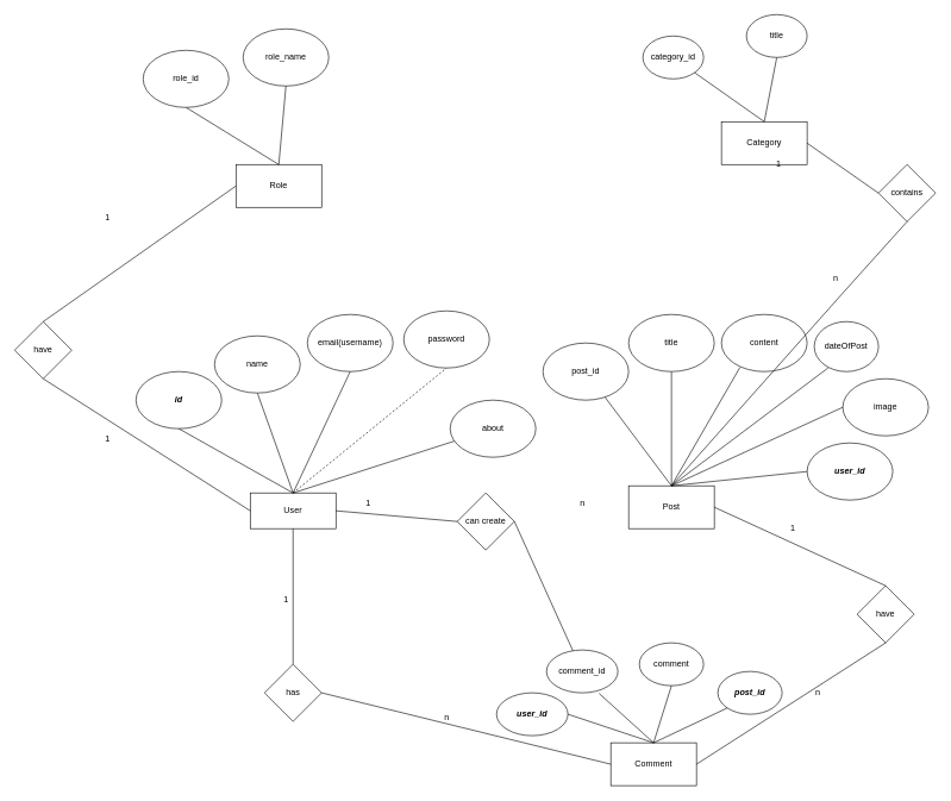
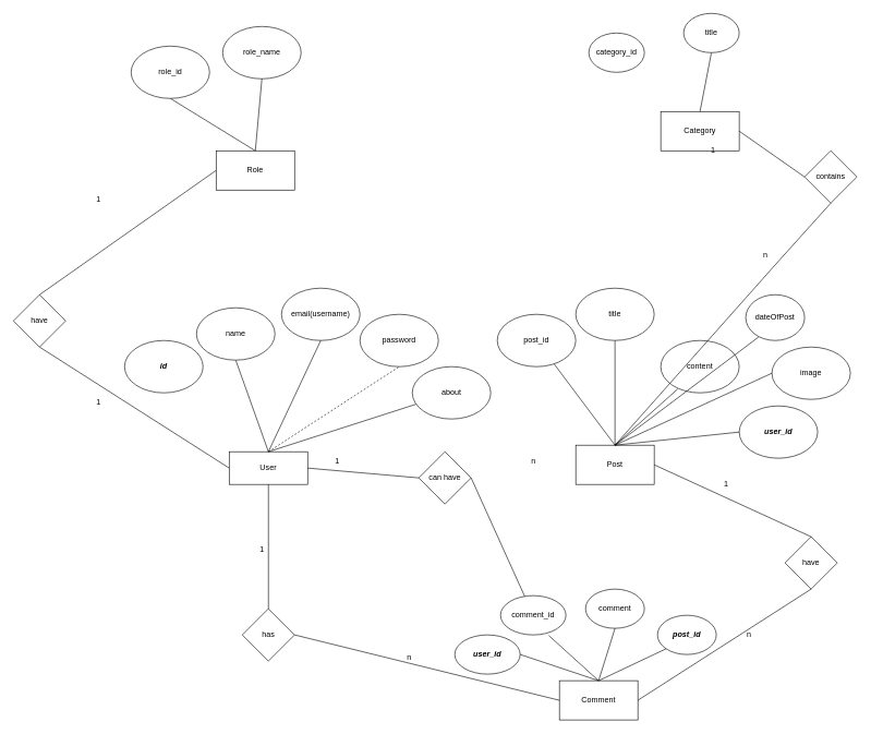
  <mxCell id="0" />
  <mxCell id="1" parent="0" />
  <mxCell id="2" value="User" style="rounded=0;whiteSpace=wrap;html=1;" vertex="1" parent="1"><mxGeometry x="350" y="690" width="120" height="50" as="geometry" /></mxCell>
  <mxCell id="3" value="&lt;b&gt;&lt;i&gt;id&lt;/i&gt;&lt;/b&gt;" style="ellipse;whiteSpace=wrap;html=1;" vertex="1" parent="1"><mxGeometry x="190" y="520" width="120" height="80" as="geometry" /></mxCell>
- <mxCell id="4" value="" style="endArrow=none;html=1;rounded=0;entryX=0.5;entryY=1;entryDx=0;entryDy=0;exitX=0.5;exitY=0;exitDx=0;exitDy=0;" edge="1" parent="1" source="2" target="3"><mxGeometry width="50" height="50" relative="1" as="geometry"><mxPoint x="680" y="750" as="sourcePoint" /><mxPoint x="730" y="700" as="targetPoint" /></mxGeometry></mxCell>
  <mxCell id="5" value="" style="endArrow=none;html=1;rounded=0;entryX=0.5;entryY=1;entryDx=0;entryDy=0;" edge="1" target="6" parent="1"><mxGeometry width="50" height="50" relative="1" as="geometry"><mxPoint x="410" y="690" as="sourcePoint" /><mxPoint x="890" y="670" as="targetPoint" /></mxGeometry></mxCell>
  <mxCell id="6" value="name" style="ellipse;whiteSpace=wrap;html=1;" vertex="1" parent="1"><mxGeometry x="300" y="470" width="120" height="80" as="geometry" /></mxCell>
  <mxCell id="7" value="email(username)" style="ellipse;whiteSpace=wrap;html=1;" vertex="1" parent="1"><mxGeometry x="430" width="120" height="80" as="geometry" y="440" /></mxCell>
  <mxCell id="8" value="" style="endArrow=none;html=1;rounded=0;entryX=0.5;entryY=1;entryDx=0;entryDy=0;" edge="1" target="7" parent="1"><mxGeometry width="50" height="50" relative="1" as="geometry"><mxPoint x="410" y="690" as="sourcePoint" /><mxPoint x="900" y="680" as="targetPoint" /></mxGeometry></mxCell>
- <mxCell id="9" value="password" style="ellipse;whiteSpace=wrap;html=1;" vertex="1" parent="1"><mxGeometry x="565" y="435" width="120" height="80" as="geometry" /></mxCell>
+ <mxCell id="9" value="password" style="ellipse;whiteSpace=wrap;html=1;" vertex="1" parent="1"><mxGeometry x="550" y="480" width="120" height="80" as="geometry" /></mxCell>
  <mxCell id="10" value="" style="endArrow=none;html=1;rounded=0;entryX=0.5;entryY=1;entryDx=0;entryDy=0;exitX=0.5;exitY=0;exitDx=0;exitDy=0;dashed=1;" edge="1" target="9" parent="1" source="2"><mxGeometry width="50" height="50" relative="1" as="geometry"><mxPoint x="430" y="710" as="sourcePoint" /><mxPoint x="910" y="690" as="targetPoint" /></mxGeometry></mxCell>
  <mxCell id="11" value="about" style="ellipse;whiteSpace=wrap;html=1;" vertex="1" parent="1"><mxGeometry x="630" y="560" width="120" height="80" as="geometry" /></mxCell>
  <mxCell id="12" value="" style="endArrow=none;html=1;rounded=0;" edge="1" target="11" parent="1"><mxGeometry width="50" height="50" relative="1" as="geometry"><mxPoint x="410" y="690" as="sourcePoint" /><mxPoint x="1130" y="720" as="targetPoint" /></mxGeometry></mxCell>
  <mxCell id="13" value="Post" style="rounded=0;whiteSpace=wrap;html=1;" vertex="1" parent="1"><mxGeometry x="880" y="680" width="120" height="60" as="geometry" /></mxCell>
  <mxCell id="14" value="" style="endArrow=none;html=1;rounded=0;" edge="1" target="15" parent="1"><mxGeometry width="50" height="50" relative="1" as="geometry"><mxPoint x="940" y="680" as="sourcePoint" /><mxPoint x="1425" y="695" as="targetPoint" /></mxGeometry></mxCell>
  <mxCell id="15" value="post_id" style="ellipse;whiteSpace=wrap;html=1;" vertex="1" parent="1"><mxGeometry x="760" y="480" width="120" height="80" as="geometry" /></mxCell>
  <mxCell id="16" value="" style="endArrow=none;html=1;rounded=0;" edge="1" target="17" parent="1"><mxGeometry width="50" height="50" relative="1" as="geometry"><mxPoint x="940" y="680" as="sourcePoint" /><mxPoint x="1435" y="705" as="targetPoint" /></mxGeometry></mxCell>
  <mxCell id="17" value="title" style="ellipse;whiteSpace=wrap;html=1;" vertex="1" parent="1"><mxGeometry x="880" width="120" height="80" as="geometry" y="440" /></mxCell>
- <mxCell id="18" value="content" style="ellipse;whiteSpace=wrap;html=1;" vertex="1" parent="1"><mxGeometry x="1010" width="120" height="80" as="geometry" y="440" /></mxCell>
+ <mxCell id="18" value="content" style="ellipse;whiteSpace=wrap;html=1;" vertex="1" parent="1"><mxGeometry x="1010" y="520" width="120" height="80" as="geometry" /></mxCell>
  <mxCell id="19" value="&lt;i&gt;&lt;b&gt;user_id&lt;/b&gt;&lt;/i&gt;" style="ellipse;whiteSpace=wrap;html=1;" vertex="1" parent="1"><mxGeometry x="1130" y="620" width="120" height="80" as="geometry" /></mxCell>
  <mxCell id="20" value="" style="endArrow=none;html=1;rounded=0;entryX=0.217;entryY=0.925;entryDx=0;entryDy=0;entryPerimeter=0;" edge="1" parent="1" target="18"><mxGeometry width="50" height="50" relative="1" as="geometry"><mxPoint x="940" y="680" as="sourcePoint" /><mxPoint x="1050" y="640" as="targetPoint" /></mxGeometry></mxCell>
  <mxCell id="21" value="" style="endArrow=none;html=1;rounded=0;entryX=0;entryY=0.5;entryDx=0;entryDy=0;" edge="1" parent="1" target="19"><mxGeometry width="50" height="50" relative="1" as="geometry"><mxPoint x="940" y="680" as="sourcePoint" /><mxPoint x="1086.04" y="574" as="targetPoint" /></mxGeometry></mxCell>
- <mxCell id="22" value="can create" style="rhombus;whiteSpace=wrap;html=1;" vertex="1" parent="1"><mxGeometry x="640" y="690" width="80" height="80" as="geometry" /></mxCell>
+ <mxCell id="22" value="can have" style="rhombus;whiteSpace=wrap;html=1;" vertex="1" parent="1"><mxGeometry x="640" y="690" width="80" height="80" as="geometry" /></mxCell>
  <mxCell id="23" value="1" style="text;html=1;align=center;verticalAlign=middle;resizable=0;points=[];autosize=1;strokeColor=none;fillColor=none;" vertex="1" parent="1"><mxGeometry x="500" y="690" width="30" height="30" as="geometry" /></mxCell>
  <mxCell id="24" value="n&lt;br&gt;" style="text;html=1;align=center;verticalAlign=middle;resizable=0;points=[];autosize=1;strokeColor=none;fillColor=none;" vertex="1" parent="1"><mxGeometry x="800" y="690" width="30" height="30" as="geometry" /></mxCell>
  <mxCell id="25" value="Comment" style="rounded=0;whiteSpace=wrap;html=1;" vertex="1" parent="1"><mxGeometry x="855" y="1040" width="120" height="60" as="geometry" /></mxCell>
  <mxCell id="26" value="comment_id" style="ellipse;whiteSpace=wrap;html=1;" vertex="1" parent="1"><mxGeometry x="765" y="910" width="100" height="60" as="geometry" /></mxCell>
  <mxCell id="27" value="comment" style="ellipse;whiteSpace=wrap;html=1;" vertex="1" parent="1"><mxGeometry x="895" y="900" width="90" height="60" as="geometry" /></mxCell>
  <mxCell id="28" value="&lt;b&gt;&lt;i&gt;post_id&lt;/i&gt;&lt;/b&gt;" style="ellipse;whiteSpace=wrap;html=1;" vertex="1" parent="1"><mxGeometry x="1005" y="940" width="90" height="60" as="geometry" /></mxCell>
  <mxCell id="29" value="&lt;i&gt;&lt;b&gt;user_id&lt;/b&gt;&lt;/i&gt;" style="ellipse;whiteSpace=wrap;html=1;" vertex="1" parent="1"><mxGeometry x="695" y="970" width="100" height="60" as="geometry" /></mxCell>
  <mxCell id="30" value="" style="endArrow=none;html=1;rounded=0;entryX=0.5;entryY=1;entryDx=0;entryDy=0;exitX=0.5;exitY=0;exitDx=0;exitDy=0;" edge="1" parent="1" source="25" target="27"><mxGeometry width="50" height="50" relative="1" as="geometry"><mxPoint x="890" y="1040" as="sourcePoint" /><mxPoint x="940" y="970" as="targetPoint" /></mxGeometry></mxCell>
  <mxCell id="31" value="" style="endArrow=none;html=1;rounded=0;entryX=0.736;entryY=1.014;entryDx=0;entryDy=0;entryPerimeter=0;" edge="1" parent="1" target="26"><mxGeometry width="50" height="50" relative="1" as="geometry"><mxPoint x="915" y="1040" as="sourcePoint" /><mxPoint x="975" y="940" as="targetPoint" /></mxGeometry></mxCell>
  <mxCell id="32" value="" style="endArrow=none;html=1;rounded=0;entryX=0;entryY=1;entryDx=0;entryDy=0;exitX=0.5;exitY=0;exitDx=0;exitDy=0;" edge="1" parent="1" source="25" target="28"><mxGeometry width="50" height="50" relative="1" as="geometry"><mxPoint x="925" y="990" as="sourcePoint" /><mxPoint x="975" y="940" as="targetPoint" /></mxGeometry></mxCell>
  <mxCell id="33" value="" style="endArrow=none;html=1;rounded=0;entryX=1;entryY=0.5;entryDx=0;entryDy=0;" edge="1" parent="1" target="29"><mxGeometry width="50" height="50" relative="1" as="geometry"><mxPoint x="915" y="1040" as="sourcePoint" /><mxPoint x="975" y="940" as="targetPoint" /></mxGeometry></mxCell>
  <mxCell id="34" value="has" style="rhombus;whiteSpace=wrap;html=1;" vertex="1" parent="1"><mxGeometry x="370" y="930" width="80" height="80" as="geometry" /></mxCell>
  <mxCell id="35" value="1" style="text;html=1;align=center;verticalAlign=middle;resizable=0;points=[];autosize=1;strokeColor=none;fillColor=none;" vertex="1" parent="1"><mxGeometry x="385" y="825" width="30" height="30" as="geometry" /></mxCell>
  <mxCell id="36" value="n" style="text;html=1;align=center;verticalAlign=middle;resizable=0;points=[];autosize=1;strokeColor=none;fillColor=none;" vertex="1" parent="1"><mxGeometry x="610" y="990" width="30" height="30" as="geometry" /></mxCell>
  <mxCell id="37" value="have" style="rhombus;whiteSpace=wrap;html=1;" vertex="1" parent="1"><mxGeometry x="1200" y="820" width="80" height="80" as="geometry" /></mxCell>
  <mxCell id="38" value="" style="endArrow=none;html=1;rounded=0;entryX=1;entryY=0.5;entryDx=0;entryDy=0;exitX=0.5;exitY=0;exitDx=0;exitDy=0;" edge="1" parent="1" source="37" target="13"><mxGeometry width="50" height="50" relative="1" as="geometry"><mxPoint x="1000" y="870" as="sourcePoint" /><mxPoint x="1050" y="820" as="targetPoint" /></mxGeometry></mxCell>
  <mxCell id="39" value="" style="endArrow=none;html=1;rounded=0;entryX=0.5;entryY=1;entryDx=0;entryDy=0;exitX=1;exitY=0.5;exitDx=0;exitDy=0;" edge="1" parent="1" source="25" target="37"><mxGeometry width="50" height="50" relative="1" as="geometry"><mxPoint x="1010" y="870" as="sourcePoint" /><mxPoint x="1050" y="820" as="targetPoint" /></mxGeometry></mxCell>
  <mxCell id="40" value="1" style="text;html=1;align=center;verticalAlign=middle;resizable=0;points=[];autosize=1;strokeColor=none;fillColor=none;" vertex="1" parent="1"><mxGeometry x="1095" y="725" width="30" height="30" as="geometry" /></mxCell>
  <mxCell id="41" value="n" style="text;html=1;align=center;verticalAlign=middle;resizable=0;points=[];autosize=1;strokeColor=none;fillColor=none;" vertex="1" parent="1"><mxGeometry x="1130" y="955" width="30" height="30" as="geometry" /></mxCell>
  <mxCell id="42" value="" style="endArrow=none;html=1;rounded=0;entryX=0.5;entryY=1;entryDx=0;entryDy=0;" edge="1" parent="1" source="34" target="2"><mxGeometry width="50" height="50" relative="1" as="geometry"><mxPoint x="680" y="900" as="sourcePoint" /><mxPoint x="730" y="850" as="targetPoint" /></mxGeometry></mxCell>
  <mxCell id="43" value="" style="endArrow=none;html=1;rounded=0;entryX=1;entryY=0.5;entryDx=0;entryDy=0;exitX=0;exitY=0.5;exitDx=0;exitDy=0;" edge="1" parent="1" source="25" target="34"><mxGeometry width="50" height="50" relative="1" as="geometry"><mxPoint x="680" y="900" as="sourcePoint" /><mxPoint x="730" y="850" as="targetPoint" /></mxGeometry></mxCell>
  <mxCell id="44" value="" style="endArrow=none;html=1;rounded=0;entryX=1;entryY=0.5;entryDx=0;entryDy=0;exitX=0;exitY=0.5;exitDx=0;exitDy=0;" edge="1" parent="1" source="22" target="2"><mxGeometry width="50" height="50" relative="1" as="geometry"><mxPoint x="770" y="880" as="sourcePoint" /><mxPoint x="820" y="830" as="targetPoint" /></mxGeometry></mxCell>
  <mxCell id="45" value="" style="endArrow=none;html=1;rounded=0;exitX=1;exitY=0.5;exitDx=0;exitDy=0;" edge="1" parent="1" source="22" target="26"><mxGeometry width="50" height="50" relative="1" as="geometry"><mxPoint x="770" y="880" as="sourcePoint" /><mxPoint x="820" y="830" as="targetPoint" /></mxGeometry></mxCell>
  <mxCell id="46" value="image" style="ellipse;whiteSpace=wrap;html=1;" vertex="1" parent="1"><mxGeometry x="1180" y="530" width="120" height="80" as="geometry" /></mxCell>
  <mxCell id="47" value="" style="endArrow=none;html=1;rounded=0;entryX=0;entryY=0.5;entryDx=0;entryDy=0;" edge="1" target="46" parent="1"><mxGeometry width="50" height="50" relative="1" as="geometry"><mxPoint x="940" y="680" as="sourcePoint" /><mxPoint x="1156.04" y="484" as="targetPoint" /></mxGeometry></mxCell>
  <mxCell id="48" value="dateOfPost" style="ellipse;whiteSpace=wrap;html=1;" vertex="1" parent="1"><mxGeometry x="1140" y="450" width="90" height="70" as="geometry" /></mxCell>
  <mxCell id="49" value="" style="endArrow=none;html=1;rounded=0;entryX=0.217;entryY=0.925;entryDx=0;entryDy=0;entryPerimeter=0;" edge="1" target="48" parent="1"><mxGeometry width="50" height="50" relative="1" as="geometry"><mxPoint x="940" y="680" as="sourcePoint" /><mxPoint x="1330" y="690" as="targetPoint" /></mxGeometry></mxCell>
  <mxCell id="50" value="Category" style="rounded=0;whiteSpace=wrap;html=1;" vertex="1" parent="1"><mxGeometry x="1010" y="170" width="120" height="60" as="geometry" /></mxCell>
  <mxCell id="51" value="category_id" style="ellipse;whiteSpace=wrap;html=1;" vertex="1" parent="1"><mxGeometry x="900" y="50" width="85" height="60" as="geometry" /></mxCell>
- <mxCell id="52" value="" style="endArrow=none;html=1;rounded=0;exitX=0.5;exitY=0;exitDx=0;exitDy=0;" edge="1" parent="1" source="50" target="51"><mxGeometry width="50" height="50" relative="1" as="geometry"><mxPoint x="1030" y="300" as="sourcePoint" /><mxPoint x="1080" y="250" as="targetPoint" /></mxGeometry></mxCell>
  <mxCell id="53" value="" style="endArrow=none;html=1;rounded=0;exitX=0.5;exitY=1;exitDx=0;exitDy=0;" edge="1" parent="1" source="54"><mxGeometry width="50" height="50" relative="1" as="geometry"><mxPoint x="1080" y="70" as="sourcePoint" /><mxPoint x="1070" y="170" as="targetPoint" /></mxGeometry></mxCell>
  <mxCell id="54" value="title" style="ellipse;whiteSpace=wrap;html=1;" vertex="1" parent="1"><mxGeometry x="1045" y="20" width="85" height="60" as="geometry" /></mxCell>
  <mxCell id="55" value="contains" style="rhombus;whiteSpace=wrap;html=1;" vertex="1" parent="1"><mxGeometry x="1230" y="230" width="80" height="80" as="geometry" /></mxCell>
  <mxCell id="56" value="" style="endArrow=none;html=1;rounded=0;entryX=1;entryY=0.5;entryDx=0;entryDy=0;exitX=0;exitY=0.5;exitDx=0;exitDy=0;" edge="1" parent="1" source="55" target="50"><mxGeometry width="50" height="50" relative="1" as="geometry"><mxPoint x="930" y="520" as="sourcePoint" /><mxPoint x="980" y="470" as="targetPoint" /></mxGeometry></mxCell>
  <mxCell id="57" value="" style="endArrow=none;html=1;rounded=0;entryX=0.5;entryY=1;entryDx=0;entryDy=0;exitX=0.5;exitY=0;exitDx=0;exitDy=0;" edge="1" parent="1" source="13" target="55"><mxGeometry width="50" height="50" relative="1" as="geometry"><mxPoint x="1000" y="710" as="sourcePoint" /><mxPoint x="990" y="470" as="targetPoint" /><Array as="points"><mxPoint x="1180" y="410" /></Array></mxGeometry></mxCell>
  <mxCell id="58" value="1" style="text;html=1;align=center;verticalAlign=middle;resizable=0;points=[];autosize=1;strokeColor=none;fillColor=none;" vertex="1" parent="1"><mxGeometry x="1075" y="215" width="30" height="30" as="geometry" /></mxCell>
  <mxCell id="59" value="n" style="text;html=1;align=center;verticalAlign=middle;resizable=0;points=[];autosize=1;strokeColor=none;fillColor=none;" vertex="1" parent="1"><mxGeometry x="1155" y="375" width="30" height="30" as="geometry" /></mxCell>
  <mxCell id="60" value="Role" style="rounded=0;whiteSpace=wrap;html=1;" vertex="1" parent="1"><mxGeometry x="330" y="230" width="120" height="60" as="geometry" /></mxCell>
  <mxCell id="61" value="" style="endArrow=none;html=1;rounded=0;entryX=0.5;entryY=0;entryDx=0;entryDy=0;" edge="1" parent="1" target="60"><mxGeometry width="50" height="50" relative="1" as="geometry"><mxPoint x="260" y="150" as="sourcePoint" /><mxPoint x="620" y="360" as="targetPoint" /></mxGeometry></mxCell>
  <mxCell id="62" value="role_id" style="ellipse;whiteSpace=wrap;html=1;" vertex="1" parent="1"><mxGeometry x="200" y="70" width="120" height="80" as="geometry" /></mxCell>
  <mxCell id="63" value="role_name" style="ellipse;whiteSpace=wrap;html=1;" vertex="1" parent="1"><mxGeometry x="340" y="40" width="120" height="80" as="geometry" /></mxCell>
  <mxCell id="64" value="" style="endArrow=none;html=1;rounded=0;entryX=0.5;entryY=1;entryDx=0;entryDy=0;" edge="1" parent="1" target="63"><mxGeometry width="50" height="50" relative="1" as="geometry"><mxPoint x="390" y="230" as="sourcePoint" /><mxPoint x="400" y="240" as="targetPoint" /></mxGeometry></mxCell>
  <mxCell id="65" value="have" style="rhombus;whiteSpace=wrap;html=1;" vertex="1" parent="1"><mxGeometry x="20" y="450" width="80" height="80" as="geometry" /></mxCell>
  <mxCell id="66" value="" style="endArrow=none;html=1;rounded=0;entryX=0;entryY=0.5;entryDx=0;entryDy=0;exitX=0.5;exitY=0;exitDx=0;exitDy=0;" edge="1" parent="1" source="65" target="60"><mxGeometry width="50" height="50" relative="1" as="geometry"><mxPoint x="540" y="460" as="sourcePoint" /><mxPoint x="590" y="410" as="targetPoint" /></mxGeometry></mxCell>
  <mxCell id="67" value="" style="endArrow=none;html=1;rounded=0;entryX=0.5;entryY=1;entryDx=0;entryDy=0;exitX=0;exitY=0.5;exitDx=0;exitDy=0;" edge="1" parent="1" source="2" target="65"><mxGeometry width="50" height="50" relative="1" as="geometry"><mxPoint x="460" y="610" as="sourcePoint" /><mxPoint x="510" y="560" as="targetPoint" /></mxGeometry></mxCell>
  <mxCell id="68" value="1" style="text;html=1;align=center;verticalAlign=middle;resizable=0;points=[];autosize=1;strokeColor=none;fillColor=none;" vertex="1" parent="1"><mxGeometry x="135" y="600" width="30" height="30" as="geometry" /></mxCell>
  <mxCell id="69" value="1" style="text;html=1;align=center;verticalAlign=middle;resizable=0;points=[];autosize=1;strokeColor=none;fillColor=none;" vertex="1" parent="1"><mxGeometry x="135" y="290" width="30" height="30" as="geometry" /></mxCell>
